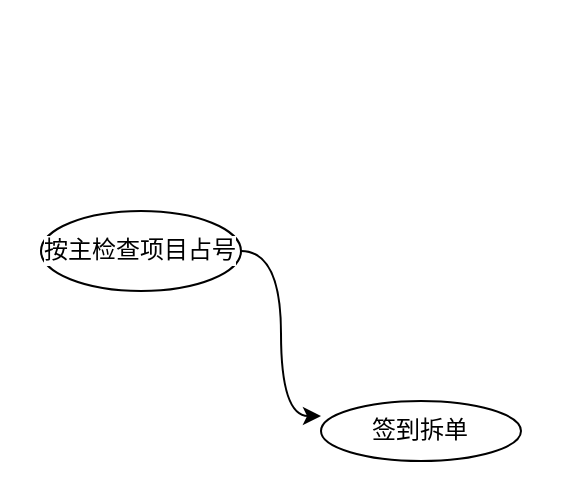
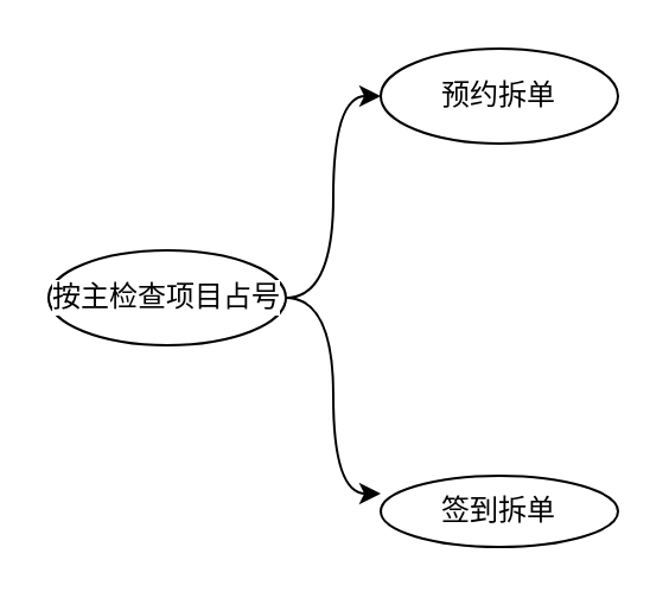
  <mxCell id="0" />
  <mxCell id="1" parent="0" />
+ <mxCell id="2" value="" style="edgeStyle=orthogonalEdgeStyle;rounded=0;orthogonalLoop=1;jettySize=auto;html=1;labelBackgroundColor=default;fontColor=default;strokeColor=default;fillColor=default;curved=1;entryX=0;entryY=0.5;entryDx=0;entryDy=0;" edge="1" parent="1" source="4" target="5"><mxGeometry relative="1" as="geometry" /></mxCell>
  <mxCell id="3" value="" style="edgeStyle=orthogonalEdgeStyle;curved=1;rounded=0;orthogonalLoop=1;jettySize=auto;html=1;labelBackgroundColor=default;fontColor=default;strokeColor=default;fillColor=default;entryX=0;entryY=0.25;entryDx=0;entryDy=0;entryPerimeter=0;" edge="1" parent="1" source="4" target="6"><mxGeometry relative="1" as="geometry" /></mxCell>
  <mxCell id="4" value="按主检查项目占号" style="ellipse;whiteSpace=wrap;html=1;align=center;treeFolding=1;treeMoving=1;newEdgeStyle={&quot;edgeStyle&quot;:&quot;entityRelationEdgeStyle&quot;,&quot;startArrow&quot;:&quot;none&quot;,&quot;endArrow&quot;:&quot;none&quot;,&quot;segment&quot;:10,&quot;curved&quot;:1};fontColor=default;strokeColor=default;fillColor=default;labelBackgroundColor=default;" vertex="1" parent="1"><mxGeometry x="20" y="105" width="100" height="40" as="geometry" /></mxCell>
+ <mxCell id="5" value="预约拆单" style="ellipse;whiteSpace=wrap;html=1;align=center;treeFolding=1;treeMoving=1;newEdgeStyle={&quot;edgeStyle&quot;:&quot;entityRelationEdgeStyle&quot;,&quot;startArrow&quot;:&quot;none&quot;,&quot;endArrow&quot;:&quot;none&quot;,&quot;segment&quot;:10,&quot;curved&quot;:1};fontColor=default;strokeColor=default;fillColor=default;labelBackgroundColor=default;" vertex="1" parent="1"><mxGeometry x="160" y="20" width="100" height="40" as="geometry" /></mxCell>
  <mxCell id="6" value="签到拆单" style="ellipse;whiteSpace=wrap;html=1;align=center;treeFolding=1;treeMoving=1;newEdgeStyle={&quot;edgeStyle&quot;:&quot;entityRelationEdgeStyle&quot;,&quot;startArrow&quot;:&quot;none&quot;,&quot;endArrow&quot;:&quot;none&quot;,&quot;segment&quot;:10,&quot;curved&quot;:1};fontColor=default;strokeColor=default;fillColor=default;labelBackgroundColor=default;" vertex="1" parent="1"><mxGeometry x="160" y="200" width="100" height="30" as="geometry" /></mxCell>
